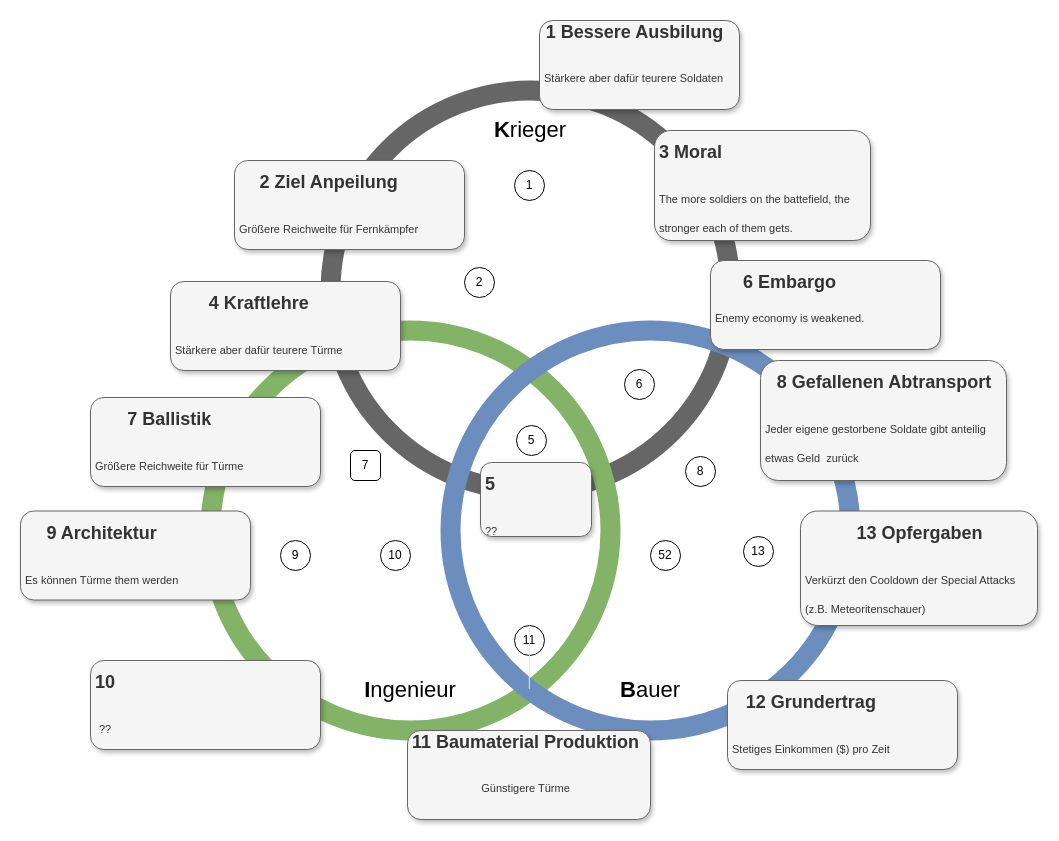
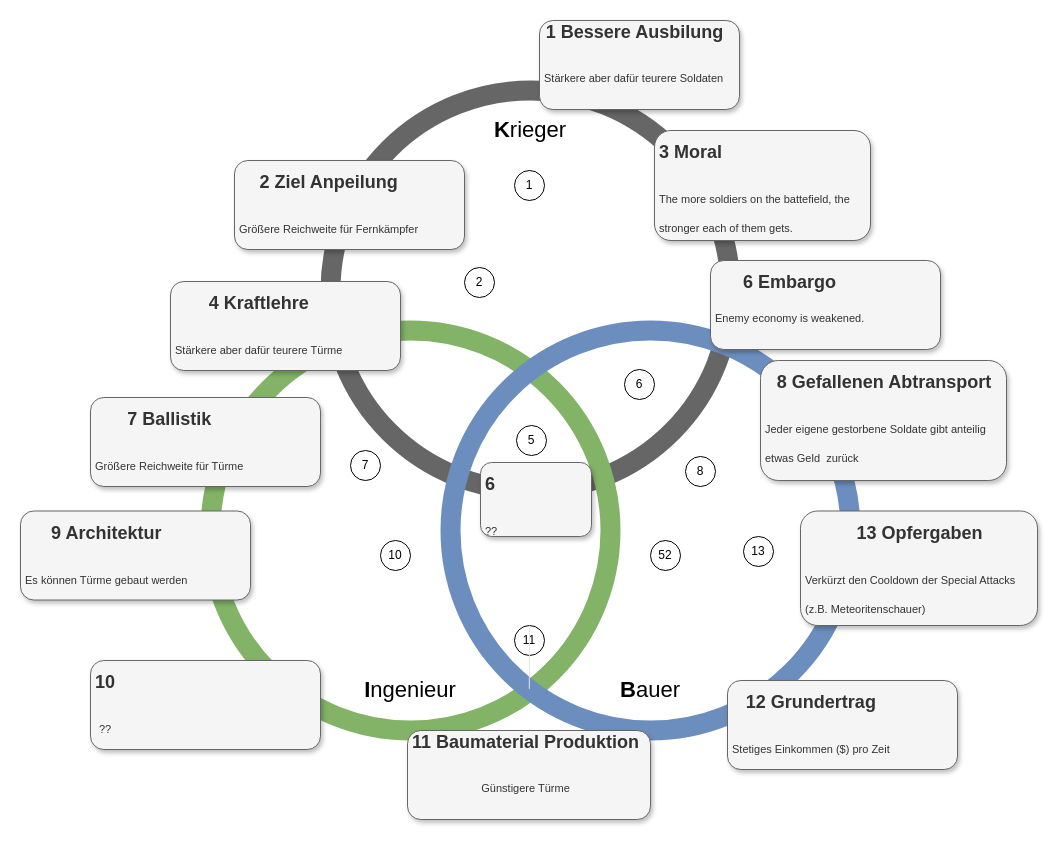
  <mxCell id="0" />
  <mxCell id="1" parent="0" />
  <mxCell id="2" value="" style="ellipse;whiteSpace=wrap;html=1;aspect=fixed;strokeColor=#666666;fontColor=#333333;gradientColor=#ffffff;fillColor=none;strokeWidth=20;" parent="1" vertex="1"><mxGeometry x="330" y="90" width="400" height="400" as="geometry" /></mxCell>
  <mxCell id="3" value="" style="ellipse;whiteSpace=wrap;html=1;aspect=fixed;strokeColor=#82b366;gradientColor=#ffffff;fillColor=none;strokeWidth=20;" parent="1" vertex="1"><mxGeometry x="210" y="330" width="400" height="400" as="geometry" /></mxCell>
  <mxCell id="4" value="" style="ellipse;whiteSpace=wrap;html=1;aspect=fixed;strokeColor=#6c8ebf;gradientColor=#ffffff;fillColor=none;strokeWidth=20;" parent="1" vertex="1"><mxGeometry x="450" y="330" width="400" height="400" as="geometry" /></mxCell>
  <mxCell id="5" value="&lt;font style=&quot;font-size: 22px&quot;&gt;&lt;b&gt;K&lt;/b&gt;rieger&lt;/font&gt;" style="text;html=1;strokeColor=none;fillColor=none;align=center;verticalAlign=middle;whiteSpace=wrap;rounded=0;" parent="1" vertex="1"><mxGeometry x="510" y="120" width="40" height="20" as="geometry" /></mxCell>
  <mxCell id="6" value="&lt;font style=&quot;font-size: 22px&quot;&gt;&lt;b&gt;I&lt;/b&gt;ngenieur&lt;/font&gt;" style="text;html=1;strokeColor=none;fillColor=none;align=center;verticalAlign=middle;whiteSpace=wrap;rounded=0;" parent="1" vertex="1"><mxGeometry x="390" y="680" width="40" height="20" as="geometry" /></mxCell>
  <mxCell id="7" value="&lt;font style=&quot;font-size: 22px&quot;&gt;&lt;b&gt;B&lt;/b&gt;auer&lt;/font&gt;" style="text;html=1;strokeColor=none;fillColor=none;align=center;verticalAlign=middle;whiteSpace=wrap;rounded=0;" parent="1" vertex="1"><mxGeometry x="630" y="680" width="40" height="20" as="geometry" /></mxCell>
  <mxCell id="8" value="1" style="ellipse;whiteSpace=wrap;html=1;aspect=fixed;fillColor=none;gradientColor=#ffffff;" parent="1" vertex="1"><mxGeometry x="514" y="170" width="30" height="30" as="geometry" /></mxCell>
- <mxCell id="9" value="7" style="whiteSpace=wrap;html=1;aspect=fixed;gradientColor=#ffffff;rounded=1;" parent="1" vertex="1"><mxGeometry x="350" y="450" width="30" height="30" as="geometry" /></mxCell>
- <mxCell id="10" value="9" style="ellipse;whiteSpace=wrap;html=1;aspect=fixed;gradientColor=#ffffff;" parent="1" vertex="1"><mxGeometry x="280" y="540" width="30" height="30" as="geometry" /></mxCell>
+ <mxCell id="9" value="7" style="ellipse;whiteSpace=wrap;html=1;aspect=fixed;gradientColor=#ffffff;" parent="1" vertex="1"><mxGeometry x="350" y="450" width="30" height="30" as="geometry" /></mxCell>
  <mxCell id="11" value="10" style="ellipse;whiteSpace=wrap;html=1;aspect=fixed;gradientColor=#ffffff;" parent="1" vertex="1"><mxGeometry x="380" y="540" width="30" height="30" as="geometry" /></mxCell>
  <mxCell id="12" value="11" style="ellipse;whiteSpace=wrap;html=1;aspect=fixed;gradientColor=#ffffff;" parent="1" vertex="1"><mxGeometry x="514" y="625" width="30" height="30" as="geometry" /></mxCell>
  <mxCell id="13" value="" style="endArrow=none;html=1;entryX=0.5;entryY=0.007;entryDx=0;entryDy=0;entryPerimeter=0;exitX=0.197;exitY=0.896;exitDx=0;exitDy=0;exitPerimeter=0;strokeColor=#E6E6E6;" parent="1" source="4" target="12" edge="1"><mxGeometry width="50" height="50" relative="1" as="geometry"><mxPoint x="528.8" y="688.4" as="sourcePoint" /><mxPoint x="530" y="92.8" as="targetPoint" /></mxGeometry></mxCell>
  <mxCell id="14" value="52" style="ellipse;whiteSpace=wrap;html=1;aspect=fixed;gradientColor=#ffffff;" parent="1" vertex="1"><mxGeometry x="650" y="540" width="30" height="30" as="geometry" /></mxCell>
  <mxCell id="15" value="13" style="ellipse;whiteSpace=wrap;html=1;aspect=fixed;gradientColor=#ffffff;" parent="1" vertex="1"><mxGeometry x="743" y="536" width="30" height="30" as="geometry" /></mxCell>
  <mxCell id="16" value="8" style="ellipse;whiteSpace=wrap;html=1;aspect=fixed;gradientColor=#ffffff;" parent="1" vertex="1"><mxGeometry x="685" y="456" width="30" height="30" as="geometry" /></mxCell>
  <mxCell id="17" value="6" style="ellipse;whiteSpace=wrap;html=1;aspect=fixed;gradientColor=#ffffff;" parent="1" vertex="1"><mxGeometry x="624" y="369" width="30" height="30" as="geometry" /></mxCell>
  <mxCell id="18" value="5" style="ellipse;whiteSpace=wrap;html=1;aspect=fixed;gradientColor=#ffffff;" parent="1" vertex="1"><mxGeometry x="516" y="425" width="30" height="30" as="geometry" /></mxCell>
  <mxCell id="19" value="2" style="ellipse;whiteSpace=wrap;html=1;aspect=fixed;gradientColor=#ffffff;" parent="1" vertex="1"><mxGeometry x="464" y="267" width="30" height="30" as="geometry" /></mxCell>
  <mxCell id="20" value="&lt;p style=&quot;line-height: 30%&quot;&gt;&lt;/p&gt;&lt;h1 style=&quot;text-align: right ; font-size: 18px&quot;&gt;&lt;font style=&quot;font-size: 18px&quot;&gt;1 Bessere Ausbilung&lt;/font&gt;&lt;/h1&gt;&lt;h1&gt;&lt;span style=&quot;font-weight: 400&quot;&gt;&lt;font style=&quot;font-size: 11px&quot;&gt;Stärkere aber dafür teurere Soldaten&lt;/font&gt;&lt;/span&gt;&lt;/h1&gt;&lt;p&gt;&lt;/p&gt;" style="text;html=1;strokeColor=#666666;spacing=5;spacingTop=-20;whiteSpace=wrap;overflow=hidden;rounded=1;glass=0;fillColor=#f5f5f5;fontColor=#333333;shadow=1;" parent="1" vertex="1"><mxGeometry x="539" y="20" width="200" height="89" as="geometry" /></mxCell>
- <mxCell id="21" value="&lt;p style=&quot;line-height: 30%&quot;&gt;&lt;/p&gt;&lt;h1 style=&quot;text-align: center&quot;&gt;&lt;span style=&quot;font-size: 18px&quot;&gt;9 Architektur&lt;/span&gt;&lt;/h1&gt;&lt;h1 style=&quot;text-align: center&quot;&gt;&lt;span style=&quot;font-size: 11px ; font-weight: 400 ; text-align: left&quot;&gt;Es können Türme them werden&lt;/span&gt;&lt;br&gt;&lt;/h1&gt;&lt;p&gt;&lt;/p&gt;" style="text;html=1;strokeColor=#666666;spacing=5;spacingTop=-20;whiteSpace=wrap;overflow=hidden;rounded=1;glass=0;fillColor=#f5f5f5;fontColor=#333333;shadow=1;" parent="1" vertex="1"><mxGeometry x="20" y="510.5" width="230" height="89" as="geometry" /></mxCell>
+ <mxCell id="21" value="&lt;p style=&quot;line-height: 30%&quot;&gt;&lt;/p&gt;&lt;h1 style=&quot;text-align: center&quot;&gt;&lt;span style=&quot;font-size: 18px&quot;&gt;9 Architektur&lt;/span&gt;&lt;/h1&gt;&lt;h1 style=&quot;text-align: center&quot;&gt;&lt;span style=&quot;font-size: 11px ; font-weight: 400 ; text-align: left&quot;&gt;Es können Türme gebaut werden&lt;/span&gt;&lt;br&gt;&lt;/h1&gt;&lt;p&gt;&lt;/p&gt;" style="text;html=1;strokeColor=#666666;spacing=5;spacingTop=-20;whiteSpace=wrap;overflow=hidden;rounded=1;glass=0;fillColor=#f5f5f5;fontColor=#333333;shadow=1;" parent="1" vertex="1"><mxGeometry x="20" y="510.5" width="230" height="89" as="geometry" /></mxCell>
  <mxCell id="22" value="&lt;p style=&quot;line-height: 30%&quot;&gt;&lt;/p&gt;&lt;h1 style=&quot;text-align: center&quot;&gt;&lt;font style=&quot;font-size: 18px&quot;&gt;8 Gefallenen Abtransport&lt;/font&gt;&lt;/h1&gt;&lt;h1&gt;&lt;span style=&quot;font-weight: 400&quot;&gt;&lt;font style=&quot;font-size: 11px&quot;&gt;Jeder eigene gestorbene Soldate gibt anteilig etwas Geld&amp;nbsp; zurück&lt;/font&gt;&lt;/span&gt;&lt;/h1&gt;&lt;p&gt;&lt;/p&gt;" style="text;html=1;strokeColor=#666666;spacing=5;spacingTop=-20;whiteSpace=wrap;overflow=hidden;rounded=1;glass=0;fillColor=#f5f5f5;fontColor=#333333;shadow=1;" parent="1" vertex="1"><mxGeometry x="760" y="360" width="246" height="120" as="geometry" /></mxCell>
  <mxCell id="23" value="&lt;p style=&quot;line-height: 30%&quot;&gt;&lt;/p&gt;&lt;h1 style=&quot;text-align: center&quot;&gt;&lt;span style=&quot;font-size: 18px&quot;&gt;7 Ballistik&lt;/span&gt;&lt;/h1&gt;&lt;h1 style=&quot;text-align: center&quot;&gt;&lt;span style=&quot;font-size: 11px ; font-weight: 400 ; text-align: left&quot;&gt;Größere Reichweite für Türme&lt;/span&gt;&lt;br&gt;&lt;/h1&gt;&lt;p&gt;&lt;/p&gt;" style="text;html=1;strokeColor=#666666;spacing=5;spacingTop=-20;whiteSpace=wrap;overflow=hidden;rounded=1;glass=0;fillColor=#f5f5f5;fontColor=#333333;shadow=1;" parent="1" vertex="1"><mxGeometry x="90" y="397" width="230" height="89" as="geometry" /></mxCell>
  <mxCell id="24" value="&lt;p style=&quot;line-height: 30%&quot;&gt;&lt;/p&gt;&lt;h1 style=&quot;text-align: center&quot;&gt;&lt;span style=&quot;text-align: left ; font-size: 18px&quot;&gt;4 Kraftlehre&lt;/span&gt;&lt;/h1&gt;&lt;h1 style=&quot;text-align: center&quot;&gt;&lt;span style=&quot;font-size: 11px ; font-weight: 400 ; text-align: left&quot;&gt;Stärkere aber dafür teurere Türme&lt;/span&gt;&lt;br&gt;&lt;/h1&gt;&lt;p&gt;&lt;/p&gt;" style="text;html=1;strokeColor=#666666;spacing=5;spacingTop=-20;whiteSpace=wrap;overflow=hidden;rounded=1;glass=0;fillColor=#f5f5f5;fontColor=#333333;shadow=1;" parent="1" vertex="1"><mxGeometry x="170" y="281" width="230" height="89" as="geometry" /></mxCell>
  <mxCell id="25" value="&lt;p style=&quot;line-height: 30%&quot;&gt;&lt;/p&gt;&lt;h1 style=&quot;text-align: center&quot;&gt;&lt;span style=&quot;text-align: left ; font-size: 18px&quot;&gt;2 Ziel Anpeilung&lt;/span&gt;&lt;/h1&gt;&lt;h1 style=&quot;text-align: center&quot;&gt;&lt;span style=&quot;font-size: 11px ; font-weight: 400 ; text-align: left&quot;&gt;Größere Reichweite für Fernkämpfer&lt;/span&gt;&lt;br&gt;&lt;/h1&gt;&lt;p&gt;&lt;/p&gt;" style="text;html=1;strokeColor=#666666;spacing=5;spacingTop=-20;whiteSpace=wrap;overflow=hidden;rounded=1;glass=0;fillColor=#f5f5f5;fontColor=#333333;shadow=1;" parent="1" vertex="1"><mxGeometry x="234" y="160" width="230" height="89" as="geometry" /></mxCell>
  <mxCell id="26" value="&lt;p style=&quot;line-height: 30%&quot;&gt;&lt;/p&gt;&lt;h1 style=&quot;text-align: center ; font-size: 18px&quot;&gt;&lt;font style=&quot;font-size: 18px&quot;&gt;11 Baumaterial Produktion&lt;/font&gt;&lt;/h1&gt;&lt;h1 style=&quot;text-align: center&quot;&gt;&lt;span style=&quot;font-weight: 400 ; text-align: left&quot;&gt;&lt;font style=&quot;font-size: 11px&quot;&gt;Günstigere Türme&lt;/font&gt;&lt;/span&gt;&lt;br&gt;&lt;/h1&gt;&lt;p&gt;&lt;/p&gt;" style="text;html=1;strokeColor=#666666;spacing=5;spacingTop=-20;whiteSpace=wrap;overflow=hidden;rounded=1;glass=0;fillColor=#f5f5f5;fontColor=#333333;shadow=1;" parent="1" vertex="1"><mxGeometry x="407" y="730" width="243" height="89" as="geometry" /></mxCell>
  <mxCell id="27" value="&lt;p style=&quot;line-height: 30%&quot;&gt;&lt;/p&gt;&lt;h1 style=&quot;text-align: center&quot;&gt;&lt;span style=&quot;text-align: left ; font-size: 18px&quot;&gt;6 Embargo&lt;/span&gt;&lt;/h1&gt;&lt;div&gt;&lt;span style=&quot;text-align: left ; font-size: 11px&quot;&gt;Enemy economy is weakened.&lt;/span&gt;&lt;/div&gt;&lt;p&gt;&lt;/p&gt;" style="text;html=1;strokeColor=#666666;spacing=5;spacingTop=-20;whiteSpace=wrap;overflow=hidden;rounded=1;glass=0;fillColor=#f5f5f5;fontColor=#333333;shadow=1;" parent="1" vertex="1"><mxGeometry x="710" y="260" width="230" height="89" as="geometry" /></mxCell>
  <mxCell id="28" value="&lt;p style=&quot;line-height: 30%&quot;&gt;&lt;/p&gt;&lt;h1 style=&quot;text-align: center&quot;&gt;&lt;span style=&quot;text-align: left ; font-size: 18px&quot;&gt;10&lt;/span&gt;&lt;/h1&gt;&lt;h1 style=&quot;text-align: center&quot;&gt;&lt;span style=&quot;font-size: 11px ; font-weight: 400 ; text-align: left&quot;&gt;??&lt;/span&gt;&lt;br&gt;&lt;/h1&gt;&lt;p&gt;&lt;/p&gt;" style="text;html=1;strokeColor=#666666;spacing=5;spacingTop=-20;whiteSpace=wrap;overflow=hidden;rounded=1;glass=0;fillColor=#f5f5f5;fontColor=#333333;shadow=1;" parent="1" vertex="1"><mxGeometry x="90" y="660" width="230" height="89" as="geometry" /></mxCell>
  <mxCell id="29" value="&lt;p style=&quot;line-height: 30%&quot;&gt;&lt;/p&gt;&lt;h1 style=&quot;text-align: center&quot;&gt;&lt;span style=&quot;text-align: left ; font-size: 18px&quot;&gt;12 Grundertrag&lt;/span&gt;&lt;/h1&gt;&lt;h1 style=&quot;text-align: left&quot;&gt;&lt;span style=&quot;font-size: 11px ; font-weight: 400&quot;&gt;Stetiges Einkommen ($) pro Zeit&lt;/span&gt;&lt;/h1&gt;&lt;p&gt;&lt;/p&gt;" style="text;html=1;strokeColor=#666666;spacing=5;spacingTop=-20;whiteSpace=wrap;overflow=hidden;rounded=1;glass=0;fillColor=#f5f5f5;fontColor=#333333;shadow=1;" parent="1" vertex="1"><mxGeometry x="727" y="680" width="230" height="89" as="geometry" /></mxCell>
  <mxCell id="30" value="&lt;p style=&quot;line-height: 30%&quot;&gt;&lt;/p&gt;&lt;h1 style=&quot;text-align: center&quot;&gt;&lt;span style=&quot;text-align: left ; font-size: 18px&quot;&gt;13 Opfergaben&lt;/span&gt;&lt;/h1&gt;&lt;h1 style=&quot;text-align: left&quot;&gt;&lt;span style=&quot;font-size: 11px ; font-weight: 400&quot;&gt;Verkürzt den Cooldown der Special Attacks (z.B. Meteoritenschauer)&lt;/span&gt;&lt;/h1&gt;&lt;p&gt;&lt;/p&gt;" style="text;html=1;strokeColor=#666666;spacing=5;spacingTop=-20;whiteSpace=wrap;overflow=hidden;rounded=1;glass=0;fillColor=#f5f5f5;fontColor=#333333;shadow=1;" parent="1" vertex="1"><mxGeometry x="800" y="510.5" width="237" height="114.5" as="geometry" /></mxCell>
- <mxCell id="31" value="&lt;p style=&quot;line-height: 30%&quot;&gt;&lt;/p&gt;&lt;h1 style=&quot;text-align: left&quot;&gt;&lt;span style=&quot;font-size: 18px&quot;&gt;5&lt;/span&gt;&lt;/h1&gt;&lt;h1 style=&quot;text-align: center&quot;&gt;&lt;span style=&quot;font-size: 11px ; font-weight: 400 ; text-align: left&quot;&gt;??&lt;/span&gt;&lt;br&gt;&lt;/h1&gt;&lt;p&gt;&lt;/p&gt;" style="text;html=1;strokeColor=#666666;spacing=5;spacingTop=-20;whiteSpace=wrap;overflow=hidden;rounded=1;glass=0;fillColor=#f5f5f5;fontColor=#333333;shadow=1;" parent="1" vertex="1"><mxGeometry x="480" y="462" width="111" height="74" as="geometry" /></mxCell>
+ <mxCell id="31" value="&lt;p style=&quot;line-height: 30%&quot;&gt;&lt;/p&gt;&lt;h1 style=&quot;text-align: left&quot;&gt;&lt;span style=&quot;font-size: 18px&quot;&gt;6&lt;/span&gt;&lt;/h1&gt;&lt;h1 style=&quot;text-align: center&quot;&gt;&lt;span style=&quot;font-size: 11px ; font-weight: 400 ; text-align: left&quot;&gt;??&lt;/span&gt;&lt;br&gt;&lt;/h1&gt;&lt;p&gt;&lt;/p&gt;" style="text;html=1;strokeColor=#666666;spacing=5;spacingTop=-20;whiteSpace=wrap;overflow=hidden;rounded=1;glass=0;fillColor=#f5f5f5;fontColor=#333333;shadow=1;" parent="1" vertex="1"><mxGeometry x="480" y="462" width="111" height="74" as="geometry" /></mxCell>
  <mxCell id="32" value="&lt;p style=&quot;line-height: 30%&quot;&gt;&lt;/p&gt;&lt;h1 style=&quot;text-align: left&quot;&gt;&lt;span style=&quot;font-size: 18px&quot;&gt;3 Moral&lt;/span&gt;&lt;/h1&gt;&lt;h1 style=&quot;text-align: left&quot;&gt;&lt;span style=&quot;font-size: 11px ; font-weight: 400&quot;&gt;The more soldiers on the battefield, the stronger each of them gets.&lt;/span&gt;&lt;/h1&gt;&lt;p&gt;&lt;/p&gt;" style="text;html=1;strokeColor=#666666;spacing=5;spacingTop=-20;whiteSpace=wrap;overflow=hidden;rounded=1;glass=0;fillColor=#f5f5f5;fontColor=#333333;shadow=1;" parent="1" vertex="1"><mxGeometry x="654" y="130" width="216" height="110" as="geometry" /></mxCell>
